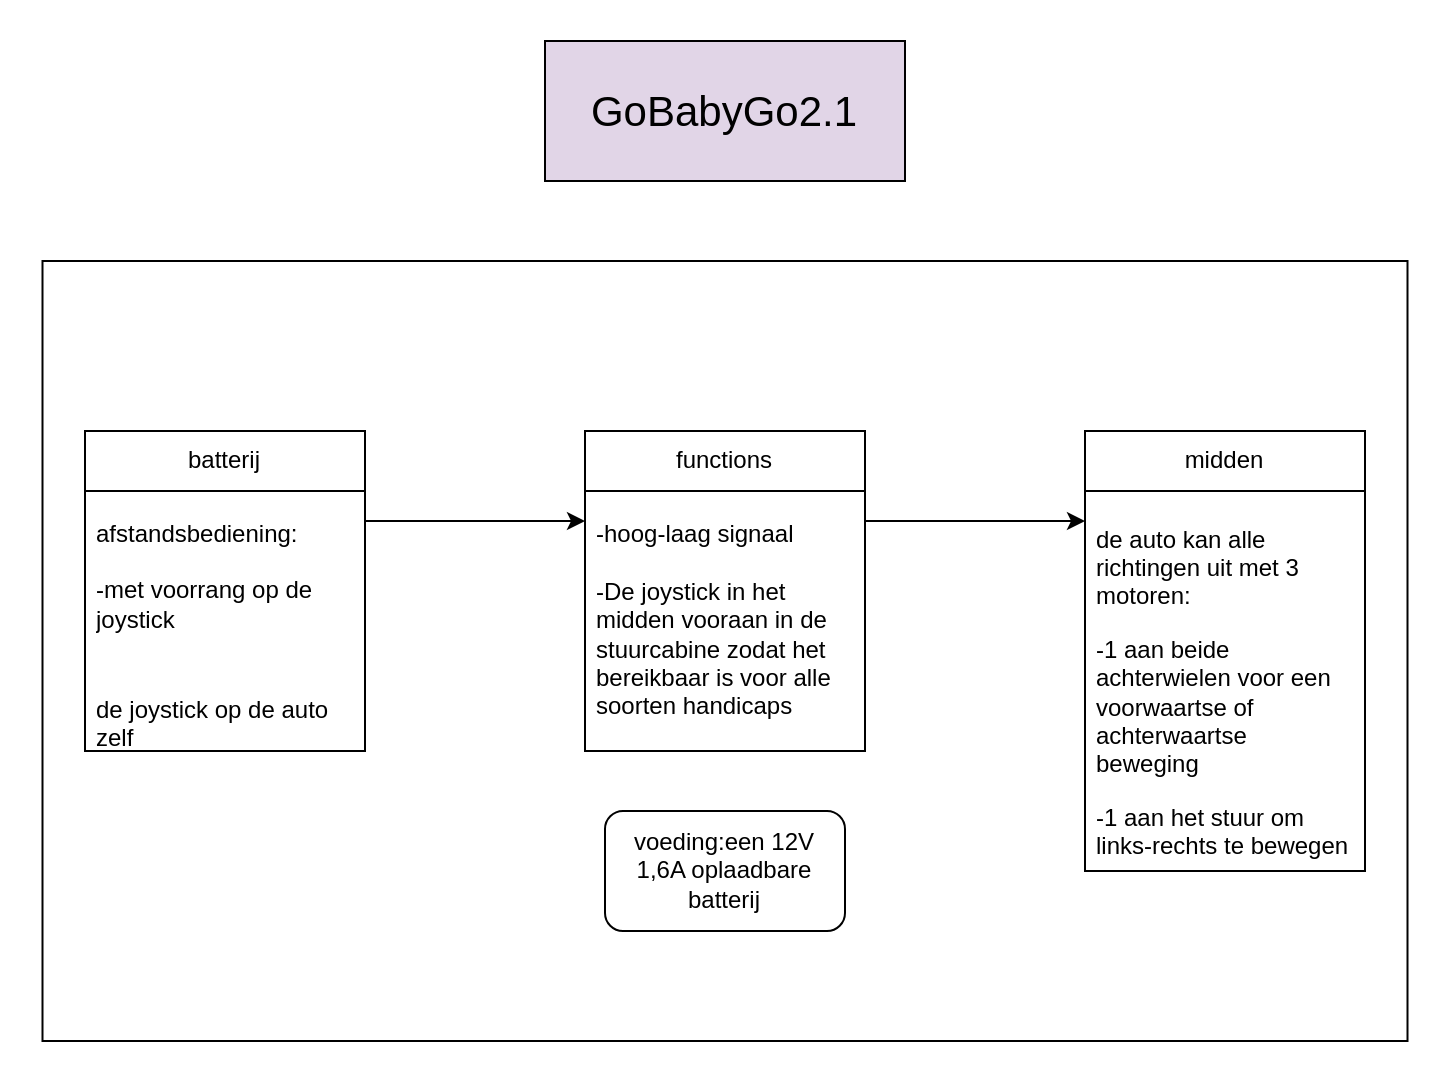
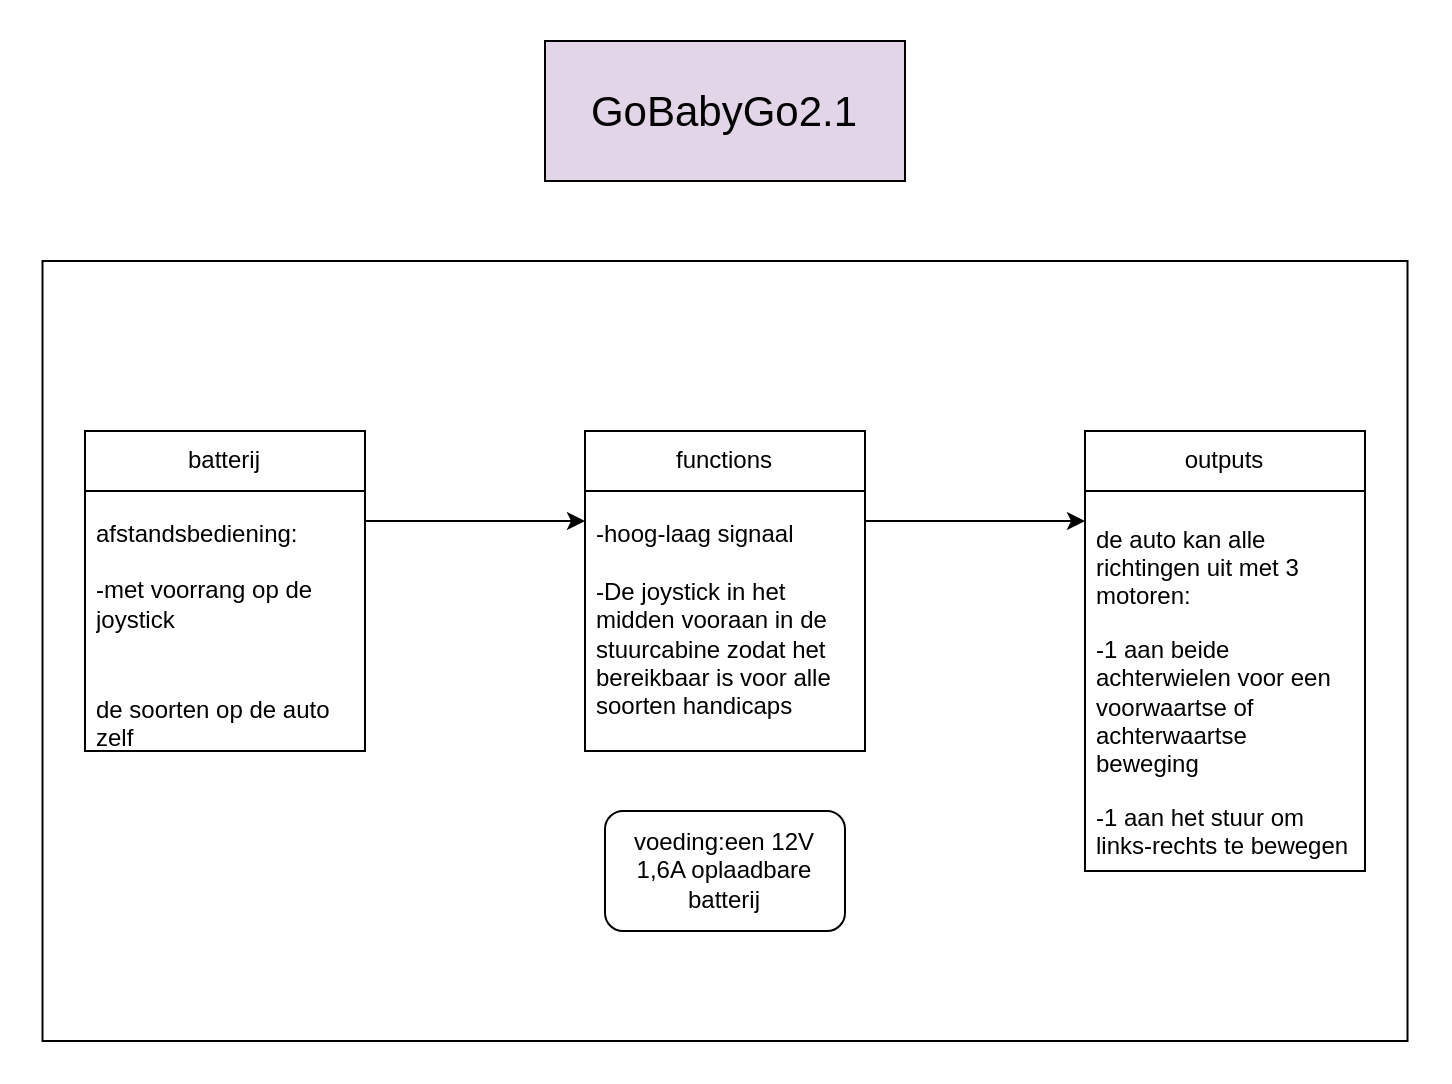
  <mxCell id="0" />
  <mxCell id="1" parent="0" />
  <mxCell id="2" value="&lt;font style=&quot;font-size: 21px;&quot;&gt;GoBabyGo2.1&lt;/font&gt;" style="rounded=0;whiteSpace=wrap;html=1;fillColor=#e1d5e7;" vertex="1" parent="1"><mxGeometry x="272" y="20" width="180" height="70" as="geometry" /></mxCell>
  <mxCell id="3" value="batterij" style="swimlane;fontStyle=0;childLayout=stackLayout;horizontal=1;startSize=30;horizontalStack=0;resizeParent=1;resizeParentMax=0;resizeLast=0;collapsible=1;marginBottom=0;whiteSpace=wrap;html=1;" vertex="1" parent="1"><mxGeometry x="42" y="215" width="140" height="160" as="geometry" /></mxCell>
  <mxCell id="4" value="afstandsbediening:&lt;br&gt;&lt;br&gt;-met voorrang op de joystick&lt;div&gt;&lt;br/&gt;&lt;/div&gt;" style="text;strokeColor=none;fillColor=none;align=left;verticalAlign=middle;spacingLeft=4;spacingRight=4;overflow=hidden;points=[[0,0.5],[1,0.5]];portConstraint=eastwest;rotatable=0;whiteSpace=wrap;html=1;" vertex="1" parent="3"><mxGeometry y="30" width="140" height="100" as="geometry" /></mxCell>
- <mxCell id="5" value="de joystick op de auto zelf" style="text;strokeColor=none;fillColor=none;align=left;verticalAlign=middle;spacingLeft=4;spacingRight=4;overflow=hidden;points=[[0,0.5],[1,0.5]];portConstraint=eastwest;rotatable=0;whiteSpace=wrap;html=1;" vertex="1" parent="3"><mxGeometry y="130" width="140" height="30" as="geometry" /></mxCell>
+ <mxCell id="5" value="de soorten op de auto zelf" style="text;strokeColor=none;fillColor=none;align=left;verticalAlign=middle;spacingLeft=4;spacingRight=4;overflow=hidden;points=[[0,0.5],[1,0.5]];portConstraint=eastwest;rotatable=0;whiteSpace=wrap;html=1;" vertex="1" parent="3"><mxGeometry y="130" width="140" height="30" as="geometry" /></mxCell>
  <mxCell id="6" value="functions" style="swimlane;fontStyle=0;childLayout=stackLayout;horizontal=1;startSize=30;horizontalStack=0;resizeParent=1;resizeParentMax=0;resizeLast=0;collapsible=1;marginBottom=0;whiteSpace=wrap;html=1;" vertex="1" parent="1"><mxGeometry x="292" y="215" width="140" height="160" as="geometry" /></mxCell>
  <mxCell id="7" value="-hoog-laag signaal&lt;br&gt;&lt;br&gt;-De joystick&amp;nbsp;in het midden vooraan in de stuurcabine zodat het&lt;br&gt;bereikbaar is voor alle soorten handicaps" style="text;strokeColor=none;fillColor=none;align=left;verticalAlign=middle;spacingLeft=4;spacingRight=4;overflow=hidden;points=[[0,0.5],[1,0.5]];portConstraint=eastwest;rotatable=0;whiteSpace=wrap;html=1;" vertex="1" parent="6"><mxGeometry y="30" width="140" height="130" as="geometry" /></mxCell>
- <mxCell id="8" value="midden" style="swimlane;fontStyle=0;childLayout=stackLayout;horizontal=1;startSize=30;horizontalStack=0;resizeParent=1;resizeParentMax=0;resizeLast=0;collapsible=1;marginBottom=0;whiteSpace=wrap;html=1;" vertex="1" parent="1"><mxGeometry x="542" y="215" width="140" height="220" as="geometry" /></mxCell>
+ <mxCell id="8" value="outputs" style="swimlane;fontStyle=0;childLayout=stackLayout;horizontal=1;startSize=30;horizontalStack=0;resizeParent=1;resizeParentMax=0;resizeLast=0;collapsible=1;marginBottom=0;whiteSpace=wrap;html=1;" vertex="1" parent="1"><mxGeometry x="542" y="215" width="140" height="220" as="geometry" /></mxCell>
  <mxCell id="9" value="&lt;p class=&quot;MsoNormal&quot;&gt;&lt;span style=&quot;background-color: initial;&quot;&gt;de auto kan alle richtingen uit met &lt;/span&gt;&lt;span style=&quot;background-color: initial;&quot;&gt;3 motoren:&lt;/span&gt;&lt;br&gt;&lt;/p&gt;&lt;p class=&quot;MsoNormal&quot;&gt;&lt;span style=&quot;background-color: initial;&quot;&gt;-1 aan beide achterwielen voor een voorwaartse of achterwaartse beweging&lt;/span&gt;&lt;/p&gt;&lt;span style=&quot;background-color: initial;&quot;&gt;-1 aan het stuur om links-rechts te bewegen&lt;/span&gt;" style="text;strokeColor=none;fillColor=none;align=left;verticalAlign=middle;spacingLeft=4;spacingRight=4;overflow=hidden;points=[[0,0.5],[1,0.5]];portConstraint=eastwest;rotatable=0;whiteSpace=wrap;html=1;" vertex="1" parent="8"><mxGeometry y="30" width="140" height="190" as="geometry" /></mxCell>
  <mxCell id="10" style="edgeStyle=orthogonalEdgeStyle;rounded=0;orthogonalLoop=1;jettySize=auto;html=1;" edge="1" parent="1" source="4"><mxGeometry relative="1" as="geometry"><mxPoint x="292" y="260" as="targetPoint" /><Array as="points"><mxPoint x="292" y="260" /></Array></mxGeometry></mxCell>
  <mxCell id="11" value="" style="whiteSpace=wrap;html=1;aspect=fixed;fillStyle=auto;fillColor=none;" vertex="1" parent="1"><mxGeometry x="20.75" y="130" width="682.5" height="390" as="geometry" /></mxCell>
  <mxCell id="12" value="voeding:een 12V 1,6A oplaadbare batterij" style="whiteSpace=wrap;html=1;rounded=1;" vertex="1" parent="1"><mxGeometry x="302" y="405" width="120" height="60" as="geometry" /></mxCell>
  <mxCell id="13" style="edgeStyle=orthogonalEdgeStyle;rounded=0;orthogonalLoop=1;jettySize=auto;html=1;" edge="1" parent="1"><mxGeometry relative="1" as="geometry"><mxPoint x="432" y="260" as="sourcePoint" /><mxPoint x="542" y="260" as="targetPoint" /><Array as="points"><mxPoint x="542" y="260" /></Array></mxGeometry></mxCell>
